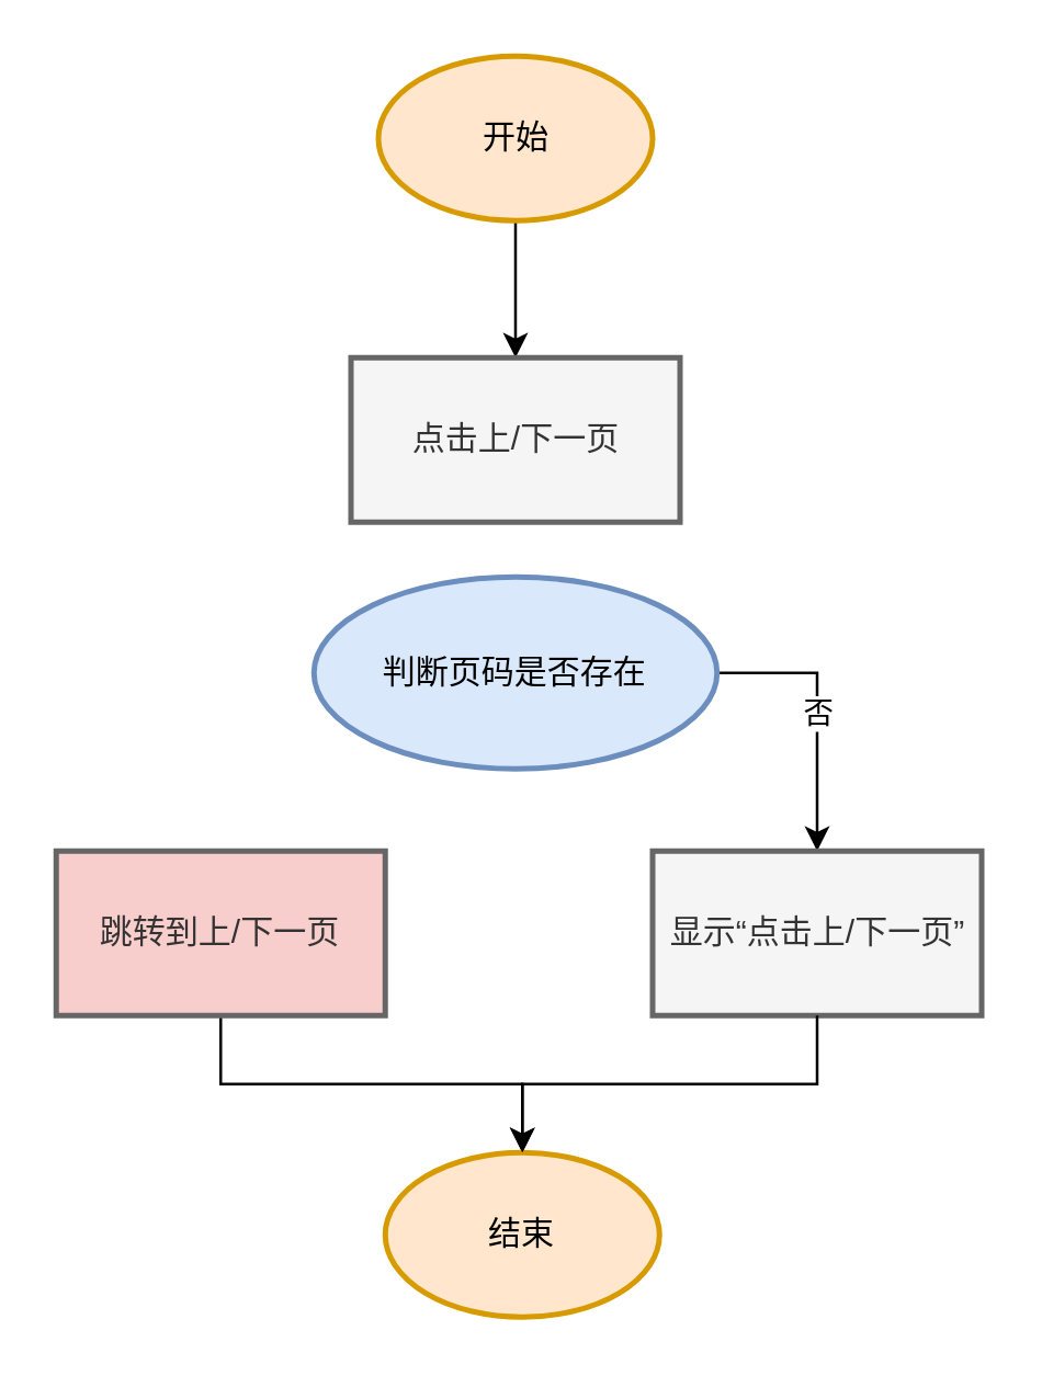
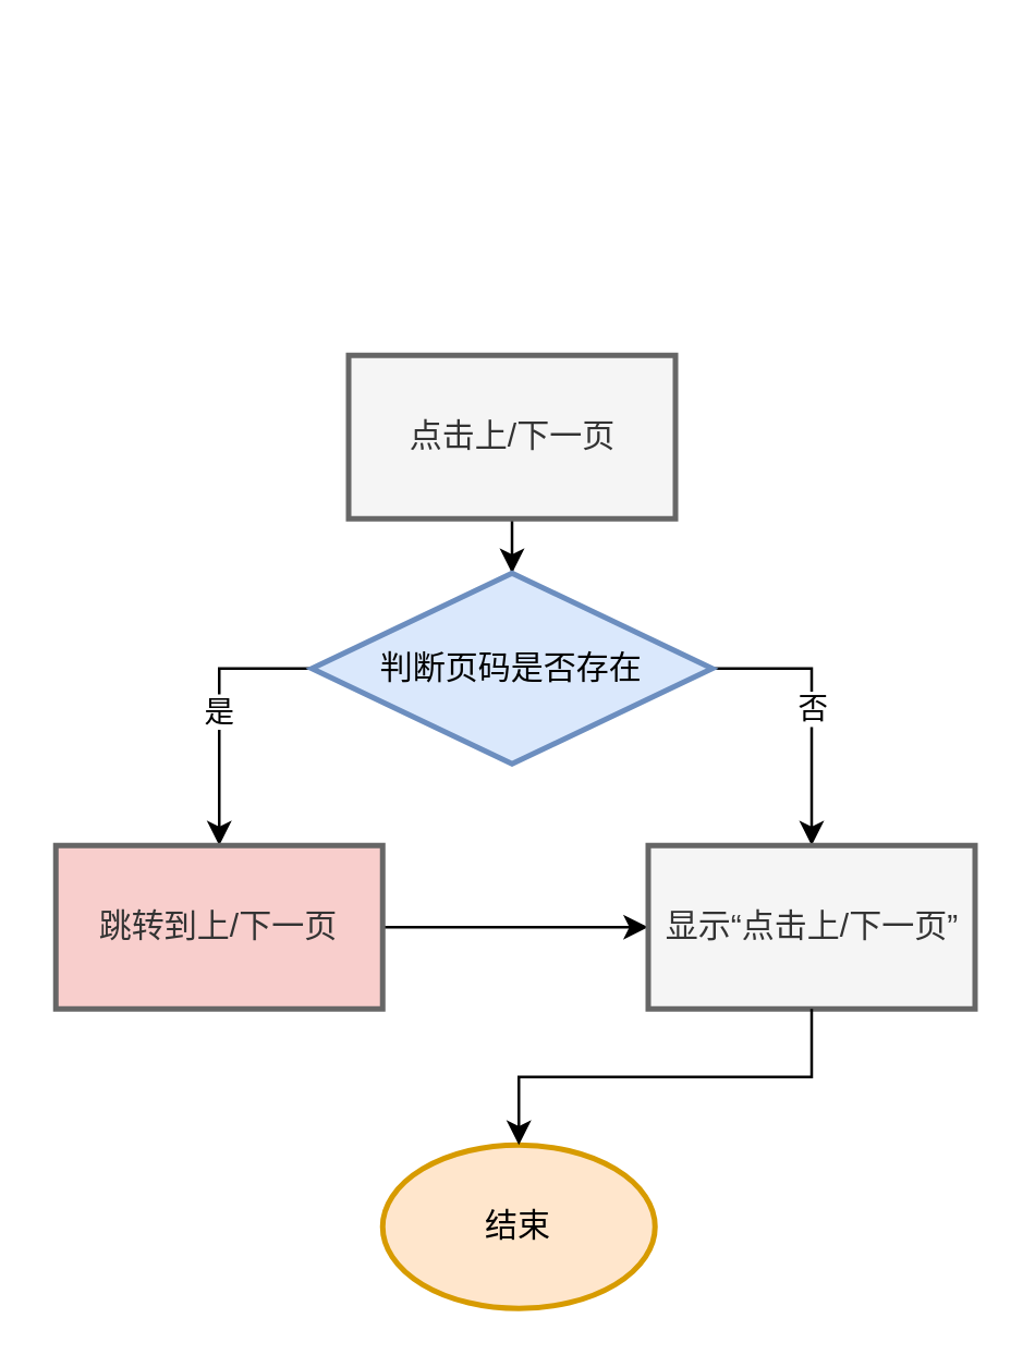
  <mxCell id="0" />
  <mxCell id="1" parent="0" />
- <mxCell id="2" value="" style="edgeStyle=orthogonalEdgeStyle;rounded=0;orthogonalLoop=1;jettySize=auto;html=1;" edge="1" parent="1" source="3" target="5"><mxGeometry relative="1" as="geometry" /></mxCell>
- <mxCell id="3" value="开始" style="strokeWidth=2;html=1;shape=mxgraph.flowchart.start_1;whiteSpace=wrap;fillColor=#ffe6cc;strokeColor=#d79b00;" vertex="1" parent="1"><mxGeometry x="137.5" y="20" width="100" height="60" as="geometry" /></mxCell>
+ <mxCell id="4" value="" style="edgeStyle=orthogonalEdgeStyle;rounded=0;orthogonalLoop=1;jettySize=auto;html=1;" edge="1" parent="1" source="5" target="8"><mxGeometry relative="1" as="geometry" /></mxCell>
  <mxCell id="5" value="点击上/下一页" style="whiteSpace=wrap;html=1;strokeWidth=2;fillColor=#f5f5f5;fontColor=#333333;strokeColor=#666666;" vertex="1" parent="1"><mxGeometry x="127.5" y="130" width="120" height="60" as="geometry" /></mxCell>
+ <mxCell id="6" value="是" style="edgeStyle=orthogonalEdgeStyle;rounded=0;orthogonalLoop=1;jettySize=auto;html=1;exitX=0;exitY=0.5;exitDx=0;exitDy=0;" edge="1" parent="1" source="8" target="10"><mxGeometry relative="1" as="geometry" /></mxCell>
  <mxCell id="7" value="否" style="edgeStyle=orthogonalEdgeStyle;rounded=0;orthogonalLoop=1;jettySize=auto;html=1;exitX=1;exitY=0.5;exitDx=0;exitDy=0;" edge="1" parent="1" source="8" target="11"><mxGeometry relative="1" as="geometry" /></mxCell>
- <mxCell id="8" value="判断页码是否存在" style="ellipse;whiteSpace=wrap;html=1;strokeWidth=2;fillColor=#dae8fc;strokeColor=#6c8ebf;" vertex="1" parent="1"><mxGeometry x="114" y="210" width="147" height="70" as="geometry" /></mxCell>
- <mxCell id="9" value="" style="edgeStyle=orthogonalEdgeStyle;rounded=0;orthogonalLoop=1;jettySize=auto;html=1;" edge="1" parent="1" source="10" target="12"><mxGeometry relative="1" as="geometry" /></mxCell>
+ <mxCell id="8" value="判断页码是否存在" style="rhombus;whiteSpace=wrap;html=1;strokeWidth=2;fillColor=#dae8fc;strokeColor=#6c8ebf;" vertex="1" parent="1"><mxGeometry x="114" y="210" width="147" height="70" as="geometry" /></mxCell>
+ <mxCell id="9" value="" style="edgeStyle=orthogonalEdgeStyle;rounded=0;orthogonalLoop=1;jettySize=auto;html=1;" edge="1" parent="1" source="10" target="11"><mxGeometry relative="1" as="geometry" /></mxCell>
  <mxCell id="10" value="跳转到上/下一页" style="whiteSpace=wrap;html=1;strokeWidth=2;fillColor=#f8cecc;fontColor=#333333;strokeColor=#666666;" vertex="1" parent="1"><mxGeometry x="20" y="310" width="120" height="60" as="geometry" /></mxCell>
  <mxCell id="11" value="显示“点击上/下一页”" style="whiteSpace=wrap;html=1;strokeWidth=2;fillColor=#f5f5f5;fontColor=#333333;strokeColor=#666666;" vertex="1" parent="1"><mxGeometry x="237.5" y="310" width="120" height="60" as="geometry" /></mxCell>
  <mxCell id="12" value="结束" style="strokeWidth=2;html=1;shape=mxgraph.flowchart.start_1;whiteSpace=wrap;fillColor=#ffe6cc;strokeColor=#d79b00;" vertex="1" parent="1"><mxGeometry x="140" y="420" width="100" height="60" as="geometry" /></mxCell>
  <mxCell id="13" style="edgeStyle=orthogonalEdgeStyle;rounded=0;orthogonalLoop=1;jettySize=auto;html=1;entryX=0.5;entryY=0;entryDx=0;entryDy=0;entryPerimeter=0;exitX=0.5;exitY=1;exitDx=0;exitDy=0;" edge="1" parent="1" source="11" target="12"><mxGeometry relative="1" as="geometry" /></mxCell>
